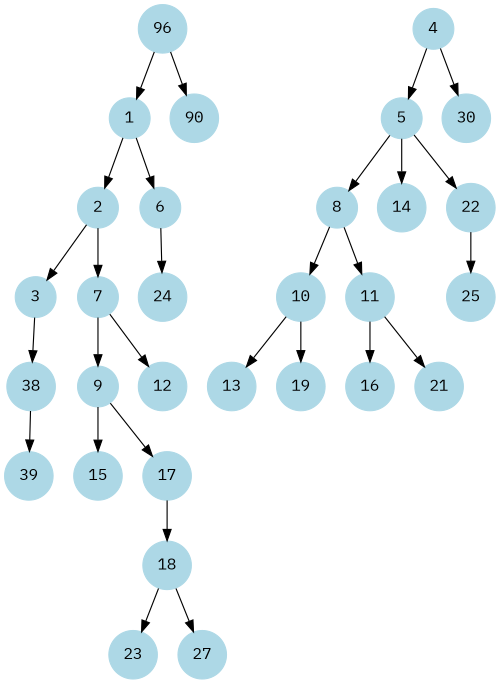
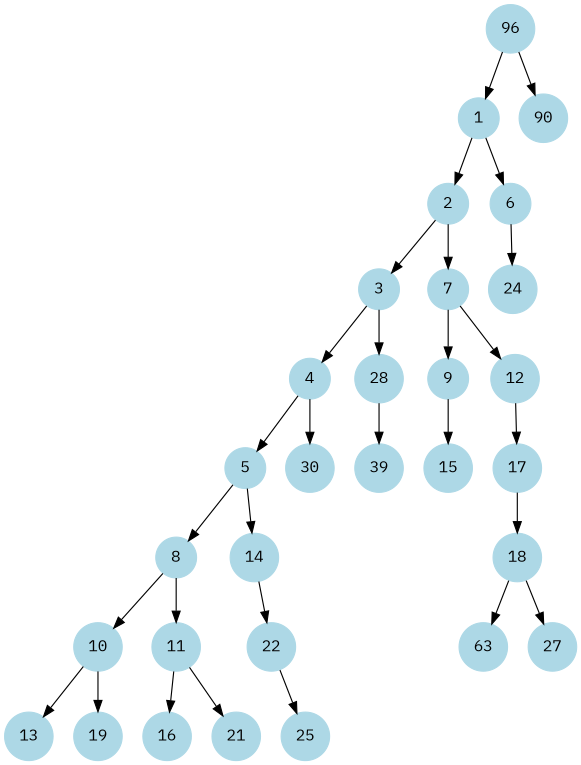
  digraph {
    fontname="IBM Plex Mono"
    node [color=lightblue fontname="IBM Plex Mono" shape=circle style=filled]
    edge [fontname="IBM Plex Mono"]
    n1 [label=96]
    1
    n3 [label=90]
    2
    6
    3
    7
    24
    4
-   28 [label=38]
+   28
    9
    12
    5
    30
    n15 [label=39]
    8
    14
    10
    11
    22
    15
    17
    13
    19
    16
    21
    18
    25
-   23
+   23 [label=63]
    27
    n1 -> 1
    n1 -> n3
    1 -> 2
    1 -> 6
    2 -> 3
    2 -> 7
    6 -> 24
+   3 -> 4
    3 -> 28
    7 -> 9
    7 -> 12
    4 -> 5
    4 -> 30
    28 -> n15
    9 -> 15
-   9 -> 17
+   12 -> 17
    5 -> 8
    5 -> 14
    8 -> 10
    8 -> 11
-   5 -> 22
+   14 -> 22
    10 -> 13
    10 -> 19
    11 -> 16
    11 -> 21
    22 -> 25
    17 -> 18
    18 -> 23
    18 -> 27
  }
